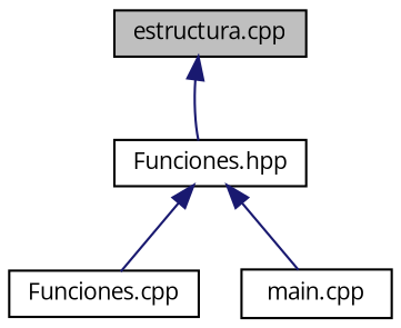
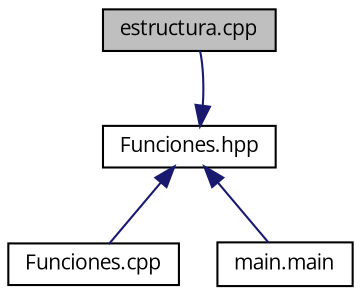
  digraph {
    fontname="Open Sans"
    node [color=black fillcolor=white fontname="Open Sans" fontsize=10 shape=record style=filled]
    edge [color=midnightblue dir=back fontname="Open Sans" fontsize=10 labelfontname=Helvetica labelfontsize=10 style=solid]
    n1 [fillcolor=grey75 fontcolor=black height=0.2 label="estructura.cpp" width=0.4]
    n2 [height=0.2 label="Funciones.hpp" width=0.4]
    n3 [height=0.2 label="Funciones.cpp" width=0.4]
-   n4 [height=0.2 label="main.cpp" width=0.4]
-   n1 -> n2
+   n4 [height=0.2 label="main.main" width=0.4]
+   n2 -> n1
    n2 -> n3
    n2 -> n4
  }
